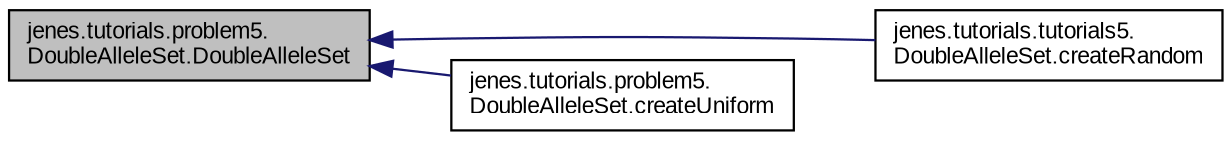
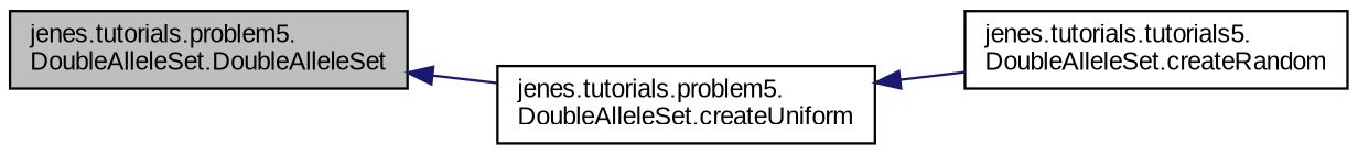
  digraph {
    fontname="Liberation Sans"
    rankdir=LR
    node [color=black fillcolor=white fontname="Liberation Sans" fontsize=10 shape=record style=filled]
    edge [color=midnightblue dir=back fontname="Liberation Sans" fontsize=10 labelfontname=Helvetica labelfontsize=10 style=solid]
    n1 [fillcolor=grey75 fontcolor=black height=0.2 label="jenes.tutorials.problem5.\lDoubleAlleleSet.DoubleAlleleSet" width=0.4]
    n2 [height=0.2 label="jenes.tutorials.tutorials5.\lDoubleAlleleSet.createRandom" width=0.4]
    n3 [height=0.2 label="jenes.tutorials.problem5.\lDoubleAlleleSet.createUniform" width=0.4]
-   n1 -> n2
+   n3 -> n2
    n1 -> n3
  }
